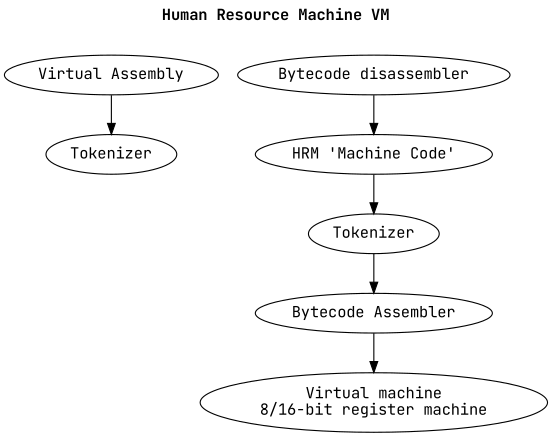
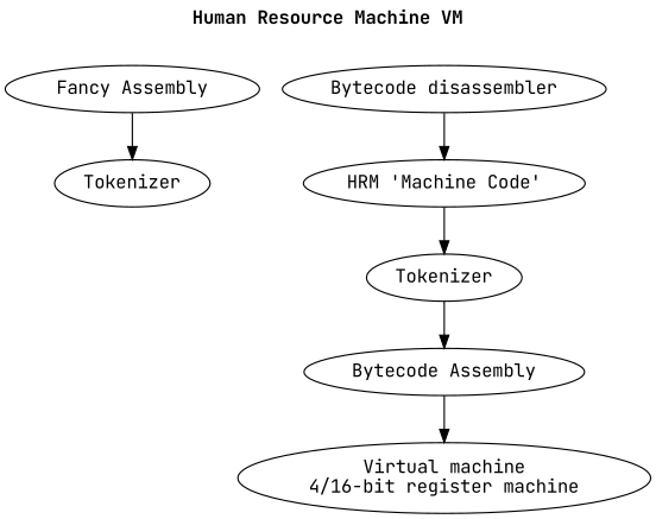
  digraph {
    fontname="JetBrains Mono"
    label=<<B>Human Resource Machine VM</B>>
    labelloc=t
    node [fontname="JetBrains Mono"]
    edge [fontname="JetBrains Mono"]
-   n1 [label="Virtual Assembly"]
+   n1 [label="Fancy Assembly"]
    n2 [label=Tokenizer]
    n3 [label="HRM 'Machine Code'"]
    n4 [label=Tokenizer]
-   n5 [label="Bytecode Assembler"]
-   n6 [label="Virtual machine\n8/16-bit register machine"]
+   n5 [label="Bytecode Assembly"]
+   n6 [label="Virtual machine\n4/16-bit register machine"]
    n7 [label="Bytecode disassembler"]
    n1 -> n2
    n3 -> n4
    n4 -> n5
    n5 -> n6
    n7 -> n3
  }
